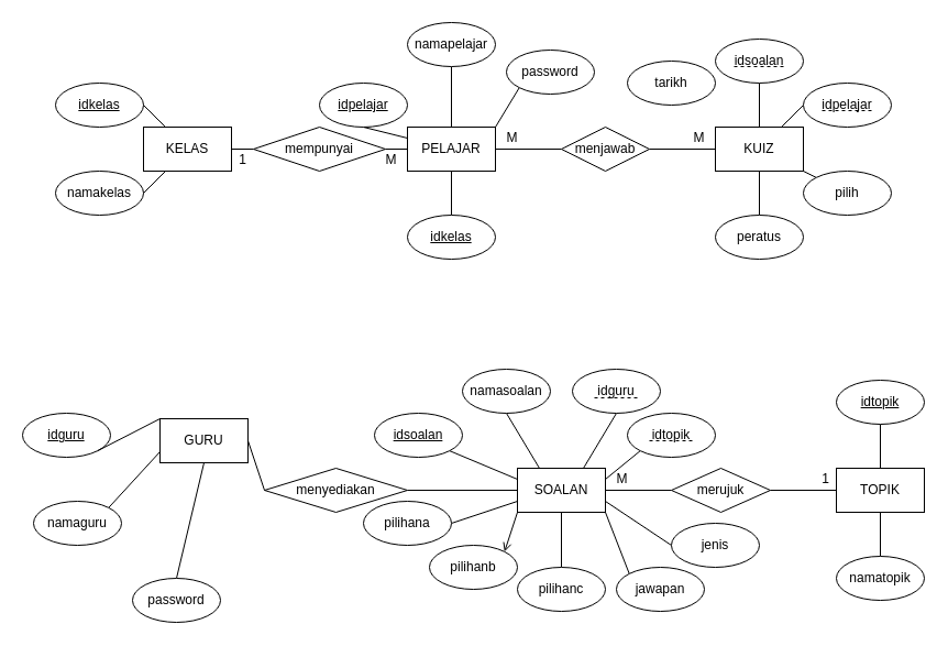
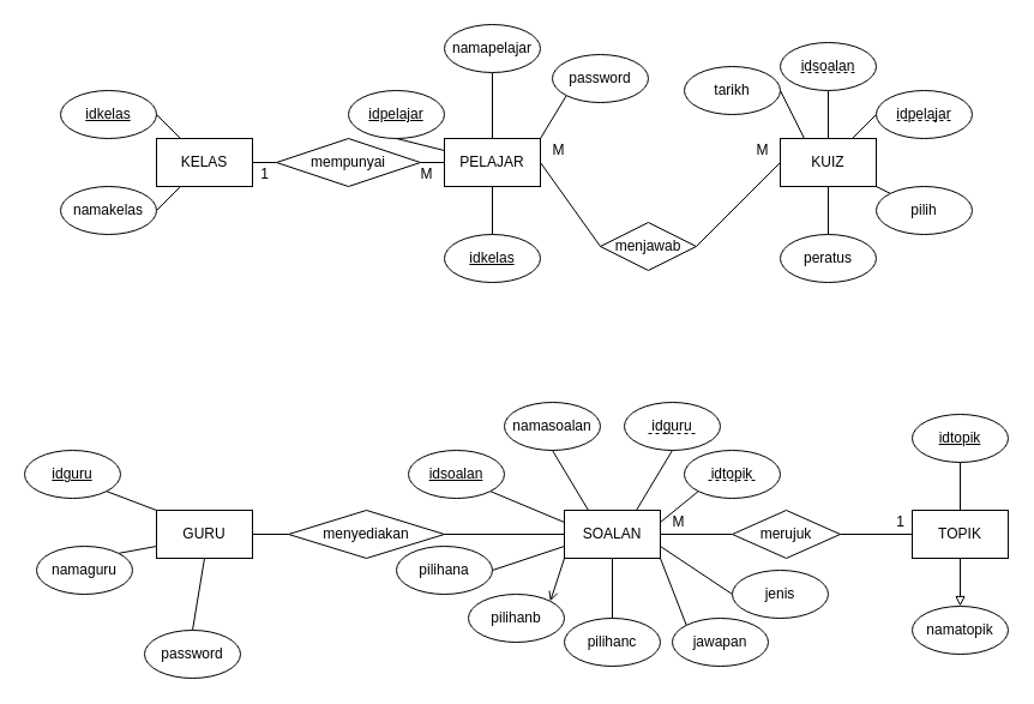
  <mxCell id="0" />
  <mxCell id="1" parent="0" />
  <mxCell id="2" value="KELAS" style="rounded=0;whiteSpace=wrap;html=1;" vertex="1" parent="1"><mxGeometry x="130" y="115" width="80" height="40" as="geometry" /></mxCell>
  <mxCell id="3" value="&lt;u&gt;idkelas&lt;/u&gt;" style="ellipse;whiteSpace=wrap;html=1;" vertex="1" parent="1"><mxGeometry x="50" y="75" width="80" height="40" as="geometry" /></mxCell>
  <mxCell id="4" value="namakelas" style="ellipse;whiteSpace=wrap;html=1;" vertex="1" parent="1"><mxGeometry x="50" y="155" width="80" height="40" as="geometry" /></mxCell>
  <mxCell id="5" value="" style="endArrow=none;html=1;rounded=0;entryX=1;entryY=0.5;entryDx=0;entryDy=0;exitX=0.25;exitY=0;exitDx=0;exitDy=0;" edge="1" parent="1" source="2" target="3"><mxGeometry width="50" height="50" relative="1" as="geometry"><mxPoint x="370" y="275" as="sourcePoint" /><mxPoint x="420" y="225" as="targetPoint" /></mxGeometry></mxCell>
  <mxCell id="6" value="" style="endArrow=none;html=1;rounded=0;entryX=0.25;entryY=1;entryDx=0;entryDy=0;exitX=1;exitY=0.5;exitDx=0;exitDy=0;" edge="1" parent="1" source="4" target="2"><mxGeometry width="50" height="50" relative="1" as="geometry"><mxPoint x="370" y="275" as="sourcePoint" /><mxPoint x="420" y="225" as="targetPoint" /></mxGeometry></mxCell>
  <mxCell id="7" style="rounded=0;orthogonalLoop=1;jettySize=auto;html=1;exitX=0;exitY=0.75;exitDx=0;exitDy=0;entryX=1;entryY=0;entryDx=0;entryDy=0;endArrow=none;endFill=0;" edge="1" parent="1" source="10" target="13"><mxGeometry relative="1" as="geometry" /></mxCell>
  <mxCell id="8" style="orthogonalLoop=1;jettySize=auto;html=1;exitX=0.5;exitY=1;exitDx=0;exitDy=0;entryX=0.5;entryY=0;entryDx=0;entryDy=0;endArrow=none;endFill=0;rounded=0;" edge="1" parent="1" source="10" target="14"><mxGeometry relative="1" as="geometry" /></mxCell>
  <mxCell id="9" style="edgeStyle=none;rounded=0;orthogonalLoop=1;jettySize=auto;html=1;exitX=1;exitY=0.5;exitDx=0;exitDy=0;entryX=0;entryY=0.5;entryDx=0;entryDy=0;endArrow=none;endFill=0;" edge="1" parent="1" source="10" target="70"><mxGeometry relative="1" as="geometry" /></mxCell>
- <mxCell id="10" value="GURU" style="rounded=0;whiteSpace=wrap;html=1;" vertex="1" parent="1"><mxGeometry x="145" y="380" width="80" height="40" as="geometry" /></mxCell>
+ <mxCell id="10" value="GURU" style="rounded=0;whiteSpace=wrap;html=1;" vertex="1" parent="1"><mxGeometry x="130" y="425" width="80" height="40" as="geometry" /></mxCell>
  <mxCell id="11" value="&lt;u&gt;idguru&lt;/u&gt;" style="ellipse;whiteSpace=wrap;html=1;" vertex="1" parent="1"><mxGeometry x="20" y="375" width="80" height="40" as="geometry" /></mxCell>
  <mxCell id="12" value="" style="endArrow=none;html=1;rounded=0;entryX=0;entryY=0;entryDx=0;entryDy=0;exitX=1;exitY=1;exitDx=0;exitDy=0;" edge="1" parent="1" source="11" target="10"><mxGeometry width="50" height="50" relative="1" as="geometry"><mxPoint x="330" y="455" as="sourcePoint" /><mxPoint x="380" y="405" as="targetPoint" /></mxGeometry></mxCell>
  <mxCell id="13" value="namaguru" style="ellipse;whiteSpace=wrap;html=1;" vertex="1" parent="1"><mxGeometry x="30" y="455" width="80" height="40" as="geometry" /></mxCell>
  <mxCell id="14" value="password" style="ellipse;whiteSpace=wrap;html=1;" vertex="1" parent="1"><mxGeometry x="120" y="525" width="80" height="40" as="geometry" /></mxCell>
  <mxCell id="15" style="edgeStyle=orthogonalEdgeStyle;rounded=0;orthogonalLoop=1;jettySize=auto;html=1;exitX=0.5;exitY=0;exitDx=0;exitDy=0;entryX=0.5;entryY=1;entryDx=0;entryDy=0;endArrow=none;endFill=0;" edge="1" parent="1" source="19" target="22"><mxGeometry relative="1" as="geometry" /></mxCell>
  <mxCell id="16" style="orthogonalLoop=1;jettySize=auto;html=1;exitX=1;exitY=0;exitDx=0;exitDy=0;entryX=0;entryY=1;entryDx=0;entryDy=0;endArrow=none;endFill=0;rounded=0;" edge="1" parent="1" source="19" target="23"><mxGeometry relative="1" as="geometry" /></mxCell>
  <mxCell id="17" style="edgeStyle=none;rounded=0;orthogonalLoop=1;jettySize=auto;html=1;exitX=0.5;exitY=1;exitDx=0;exitDy=0;entryX=0.5;entryY=0;entryDx=0;entryDy=0;endArrow=none;endFill=0;" edge="1" parent="1" source="19" target="24"><mxGeometry relative="1" as="geometry" /></mxCell>
  <mxCell id="18" style="edgeStyle=none;rounded=0;orthogonalLoop=1;jettySize=auto;html=1;exitX=0;exitY=0.5;exitDx=0;exitDy=0;entryX=1;entryY=0.5;entryDx=0;entryDy=0;endArrow=none;endFill=0;" edge="1" parent="1" source="19" target="72"><mxGeometry relative="1" as="geometry" /></mxCell>
  <mxCell id="19" value="PELAJAR" style="rounded=0;whiteSpace=wrap;html=1;" vertex="1" parent="1"><mxGeometry x="370" y="115" width="80" height="40" as="geometry" /></mxCell>
  <mxCell id="20" value="&lt;u&gt;idpelajar&lt;/u&gt;" style="ellipse;whiteSpace=wrap;html=1;" vertex="1" parent="1"><mxGeometry x="290" y="75" width="80" height="40" as="geometry" /></mxCell>
  <mxCell id="21" value="" style="endArrow=none;html=1;rounded=0;entryX=0;entryY=0.25;entryDx=0;entryDy=0;exitX=0.5;exitY=1;exitDx=0;exitDy=0;" edge="1" parent="1" source="20" target="19"><mxGeometry width="50" height="50" relative="1" as="geometry"><mxPoint x="570" y="145" as="sourcePoint" /><mxPoint x="620" y="95" as="targetPoint" /></mxGeometry></mxCell>
  <mxCell id="22" value="namapelajar" style="ellipse;whiteSpace=wrap;html=1;" vertex="1" parent="1"><mxGeometry x="370" y="20" width="80" height="40" as="geometry" /></mxCell>
  <mxCell id="23" value="password" style="ellipse;whiteSpace=wrap;html=1;" vertex="1" parent="1"><mxGeometry x="460" y="45" width="80" height="40" as="geometry" /></mxCell>
  <mxCell id="24" value="&lt;u&gt;idkelas&lt;/u&gt;" style="ellipse;whiteSpace=wrap;html=1;" vertex="1" parent="1"><mxGeometry x="370" y="195" width="80" height="40" as="geometry" /></mxCell>
  <mxCell id="25" style="edgeStyle=none;rounded=0;orthogonalLoop=1;jettySize=auto;html=1;exitX=0.5;exitY=0;exitDx=0;exitDy=0;entryX=0.5;entryY=1;entryDx=0;entryDy=0;endArrow=none;endFill=0;" edge="1" parent="1" source="30" target="35"><mxGeometry relative="1" as="geometry" /></mxCell>
+ <mxCell id="26" style="edgeStyle=none;rounded=0;orthogonalLoop=1;jettySize=auto;html=1;exitX=0.25;exitY=0;exitDx=0;exitDy=0;entryX=1;entryY=0.5;entryDx=0;entryDy=0;endArrow=none;endFill=0;" edge="1" parent="1" source="30" target="37"><mxGeometry relative="1" as="geometry" /></mxCell>
  <mxCell id="27" style="edgeStyle=none;rounded=0;orthogonalLoop=1;jettySize=auto;html=1;exitX=0.75;exitY=0;exitDx=0;exitDy=0;entryX=0;entryY=0.5;entryDx=0;entryDy=0;endArrow=none;endFill=0;" edge="1" parent="1" source="30" target="32"><mxGeometry relative="1" as="geometry" /></mxCell>
  <mxCell id="28" style="edgeStyle=none;rounded=0;orthogonalLoop=1;jettySize=auto;html=1;exitX=1;exitY=1;exitDx=0;exitDy=0;entryX=0;entryY=0;entryDx=0;entryDy=0;endArrow=none;endFill=0;" edge="1" parent="1" source="30" target="38"><mxGeometry relative="1" as="geometry" /></mxCell>
  <mxCell id="29" style="edgeStyle=none;rounded=0;orthogonalLoop=1;jettySize=auto;html=1;exitX=0.5;exitY=1;exitDx=0;exitDy=0;entryX=0.5;entryY=0;entryDx=0;entryDy=0;endArrow=none;endFill=0;" edge="1" parent="1" source="30" target="39"><mxGeometry relative="1" as="geometry" /></mxCell>
  <mxCell id="30" value="KUIZ" style="rounded=0;whiteSpace=wrap;html=1;" vertex="1" parent="1"><mxGeometry x="650" y="115" width="80" height="40" as="geometry" /></mxCell>
  <mxCell id="31" value="" style="group" vertex="1" connectable="0" parent="1"><mxGeometry x="730" y="75" width="80" height="40" as="geometry" /></mxCell>
  <mxCell id="32" value="&lt;span&gt;idpelajar&lt;/span&gt;" style="ellipse;whiteSpace=wrap;html=1;fixDash=0;fontStyle=0" vertex="1" parent="31"><mxGeometry width="80" height="40" as="geometry" /></mxCell>
  <mxCell id="33" value="" style="endArrow=none;dashed=1;html=1;rounded=0;" edge="1" parent="31"><mxGeometry width="50" height="50" relative="1" as="geometry"><mxPoint x="17" y="25.0" as="sourcePoint" /><mxPoint x="65" y="25.0" as="targetPoint" /><Array as="points" /></mxGeometry></mxCell>
  <mxCell id="34" value="" style="group" vertex="1" connectable="0" parent="1"><mxGeometry x="650" y="35" width="80" height="40" as="geometry" /></mxCell>
  <mxCell id="35" value="&lt;span&gt;idsoalan&lt;/span&gt;" style="ellipse;whiteSpace=wrap;html=1;fixDash=0;fontStyle=0" vertex="1" parent="34"><mxGeometry width="80" height="40" as="geometry" /></mxCell>
  <mxCell id="36" value="" style="endArrow=none;dashed=1;html=1;rounded=0;" edge="1" parent="34"><mxGeometry width="50" height="50" relative="1" as="geometry"><mxPoint x="17" y="25.0" as="sourcePoint" /><mxPoint x="65" y="25.0" as="targetPoint" /><Array as="points" /></mxGeometry></mxCell>
  <mxCell id="37" value="tarikh" style="ellipse;whiteSpace=wrap;html=1;" vertex="1" parent="1"><mxGeometry x="570" y="55" width="80" height="40" as="geometry" /></mxCell>
  <mxCell id="38" value="pilih" style="ellipse;whiteSpace=wrap;html=1;" vertex="1" parent="1"><mxGeometry x="730" y="155" width="80" height="40" as="geometry" /></mxCell>
  <mxCell id="39" value="peratus" style="ellipse;whiteSpace=wrap;html=1;" vertex="1" parent="1"><mxGeometry x="650" y="195" width="80" height="40" as="geometry" /></mxCell>
  <mxCell id="40" style="rounded=0;orthogonalLoop=1;jettySize=auto;html=1;exitX=0.75;exitY=0;exitDx=0;exitDy=0;entryX=0.5;entryY=1;entryDx=0;entryDy=0;endArrow=none;endFill=0;" edge="1" parent="1" source="50" target="67"><mxGeometry relative="1" as="geometry" /></mxCell>
  <mxCell id="41" style="edgeStyle=none;rounded=0;orthogonalLoop=1;jettySize=auto;html=1;exitX=1;exitY=0.25;exitDx=0;exitDy=0;entryX=0;entryY=1;entryDx=0;entryDy=0;endArrow=none;endFill=0;" edge="1" parent="1" source="50" target="64"><mxGeometry relative="1" as="geometry" /></mxCell>
  <mxCell id="42" style="edgeStyle=none;rounded=0;orthogonalLoop=1;jettySize=auto;html=1;exitX=1;exitY=0.75;exitDx=0;exitDy=0;entryX=0;entryY=0.5;entryDx=0;entryDy=0;endArrow=none;endFill=0;" edge="1" parent="1" source="50" target="53"><mxGeometry relative="1" as="geometry" /></mxCell>
  <mxCell id="43" style="edgeStyle=none;rounded=0;orthogonalLoop=1;jettySize=auto;html=1;exitX=1;exitY=1;exitDx=0;exitDy=0;entryX=0;entryY=0;entryDx=0;entryDy=0;endArrow=none;endFill=0;" edge="1" parent="1" source="50" target="54"><mxGeometry relative="1" as="geometry" /></mxCell>
  <mxCell id="44" style="edgeStyle=none;rounded=0;orthogonalLoop=1;jettySize=auto;html=1;exitX=0;exitY=1;exitDx=0;exitDy=0;entryX=1;entryY=0;entryDx=0;entryDy=0;endArrow=open;endFill=0;" edge="1" parent="1" source="50" target="56"><mxGeometry relative="1" as="geometry" /></mxCell>
  <mxCell id="45" style="edgeStyle=none;rounded=0;orthogonalLoop=1;jettySize=auto;html=1;exitX=0;exitY=0.75;exitDx=0;exitDy=0;entryX=1;entryY=0.5;entryDx=0;entryDy=0;endArrow=none;endFill=0;" edge="1" parent="1" source="50" target="57"><mxGeometry relative="1" as="geometry" /></mxCell>
  <mxCell id="46" style="edgeStyle=none;rounded=0;orthogonalLoop=1;jettySize=auto;html=1;exitX=0.5;exitY=1;exitDx=0;exitDy=0;entryX=0.5;entryY=0;entryDx=0;entryDy=0;endArrow=none;endFill=0;" edge="1" parent="1" source="50" target="55"><mxGeometry relative="1" as="geometry" /></mxCell>
  <mxCell id="47" style="edgeStyle=none;rounded=0;orthogonalLoop=1;jettySize=auto;html=1;exitX=0;exitY=0.25;exitDx=0;exitDy=0;entryX=1;entryY=1;entryDx=0;entryDy=0;endArrow=none;endFill=0;" edge="1" parent="1" source="50" target="51"><mxGeometry relative="1" as="geometry" /></mxCell>
  <mxCell id="48" style="edgeStyle=none;rounded=0;orthogonalLoop=1;jettySize=auto;html=1;exitX=0.25;exitY=0;exitDx=0;exitDy=0;entryX=0.5;entryY=1;entryDx=0;entryDy=0;endArrow=none;endFill=0;" edge="1" parent="1" source="50" target="52"><mxGeometry relative="1" as="geometry" /></mxCell>
  <mxCell id="49" style="edgeStyle=none;rounded=0;orthogonalLoop=1;jettySize=auto;html=1;exitX=1;exitY=0.5;exitDx=0;exitDy=0;entryX=0;entryY=0.5;entryDx=0;entryDy=0;endArrow=none;endFill=0;" edge="1" parent="1" source="50" target="76"><mxGeometry relative="1" as="geometry" /></mxCell>
  <mxCell id="50" value="SOALAN" style="rounded=0;whiteSpace=wrap;html=1;" vertex="1" parent="1"><mxGeometry x="470" y="425" width="80" height="40" as="geometry" /></mxCell>
  <mxCell id="51" value="idsoalan" style="ellipse;whiteSpace=wrap;html=1;fontStyle=4" vertex="1" parent="1"><mxGeometry x="340" y="375" width="80" height="40" as="geometry" /></mxCell>
  <mxCell id="52" value="namasoalan" style="ellipse;whiteSpace=wrap;html=1;" vertex="1" parent="1"><mxGeometry x="420" y="335" width="80" height="40" as="geometry" /></mxCell>
  <mxCell id="53" value="jenis" style="ellipse;whiteSpace=wrap;html=1;" vertex="1" parent="1"><mxGeometry x="610" y="475" width="80" height="40" as="geometry" /></mxCell>
  <mxCell id="54" value="jawapan" style="ellipse;whiteSpace=wrap;html=1;" vertex="1" parent="1"><mxGeometry x="560" y="515" width="80" height="40" as="geometry" /></mxCell>
  <mxCell id="55" value="pilihanc" style="ellipse;whiteSpace=wrap;html=1;" vertex="1" parent="1"><mxGeometry x="470" y="515" width="80" height="40" as="geometry" /></mxCell>
  <mxCell id="56" value="pilihanb" style="ellipse;whiteSpace=wrap;html=1;" vertex="1" parent="1"><mxGeometry x="390" y="495" width="80" height="40" as="geometry" /></mxCell>
  <mxCell id="57" value="pilihana" style="ellipse;whiteSpace=wrap;html=1;" vertex="1" parent="1"><mxGeometry x="330" y="455" width="80" height="40" as="geometry" /></mxCell>
  <mxCell id="58" style="edgeStyle=none;rounded=0;orthogonalLoop=1;jettySize=auto;html=1;exitX=0.5;exitY=0;exitDx=0;exitDy=0;entryX=0.5;entryY=1;entryDx=0;entryDy=0;endArrow=none;endFill=0;" edge="1" parent="1" source="60" target="61"><mxGeometry relative="1" as="geometry" /></mxCell>
- <mxCell id="59" style="edgeStyle=none;rounded=0;orthogonalLoop=1;jettySize=auto;html=1;exitX=0.5;exitY=1;exitDx=0;exitDy=0;entryX=0.5;entryY=0;entryDx=0;entryDy=0;endArrow=none;endFill=0;" edge="1" parent="1" source="60" target="62"><mxGeometry relative="1" as="geometry" /></mxCell>
+ <mxCell id="59" style="edgeStyle=none;rounded=0;orthogonalLoop=1;jettySize=auto;html=1;exitX=0.5;exitY=1;exitDx=0;exitDy=0;entryX=0.5;entryY=0;entryDx=0;entryDy=0;endArrow=block;endFill=0;" edge="1" parent="1" source="60" target="62"><mxGeometry relative="1" as="geometry" /></mxCell>
  <mxCell id="60" value="TOPIK" style="rounded=0;whiteSpace=wrap;html=1;" vertex="1" parent="1"><mxGeometry x="760" y="425" width="80" height="40" as="geometry" /></mxCell>
  <mxCell id="61" value="idtopik" style="ellipse;whiteSpace=wrap;html=1;fontStyle=4" vertex="1" parent="1"><mxGeometry x="760" y="345" width="80" height="40" as="geometry" /></mxCell>
  <mxCell id="62" value="namatopik" style="ellipse;whiteSpace=wrap;html=1;" vertex="1" parent="1"><mxGeometry x="760" y="505" width="80" height="40" as="geometry" /></mxCell>
  <mxCell id="63" value="" style="group" vertex="1" connectable="0" parent="1"><mxGeometry x="570" y="375" width="80" height="40" as="geometry" /></mxCell>
  <mxCell id="64" value="idtopik" style="ellipse;whiteSpace=wrap;html=1;" vertex="1" parent="63"><mxGeometry width="80" height="40" as="geometry" /></mxCell>
  <mxCell id="65" value="" style="endArrow=none;dashed=1;html=1;rounded=0;" edge="1" parent="63"><mxGeometry width="50" height="50" relative="1" as="geometry"><mxPoint x="20" y="25" as="sourcePoint" /><mxPoint x="60" y="25" as="targetPoint" /><Array as="points" /></mxGeometry></mxCell>
  <mxCell id="66" value="" style="group" vertex="1" connectable="0" parent="1"><mxGeometry x="520" y="335" width="80" height="40" as="geometry" /></mxCell>
  <mxCell id="67" value="idguru" style="ellipse;whiteSpace=wrap;html=1;" vertex="1" parent="66"><mxGeometry width="80" height="40" as="geometry" /></mxCell>
  <mxCell id="68" value="" style="endArrow=none;dashed=1;html=1;rounded=0;" edge="1" parent="66"><mxGeometry width="50" height="50" relative="1" as="geometry"><mxPoint x="20" y="26" as="sourcePoint" /><mxPoint x="60" y="26" as="targetPoint" /><Array as="points" /></mxGeometry></mxCell>
  <mxCell id="69" style="edgeStyle=none;rounded=0;orthogonalLoop=1;jettySize=auto;html=1;exitX=1;exitY=0.5;exitDx=0;exitDy=0;entryX=0;entryY=0.5;entryDx=0;entryDy=0;endArrow=none;endFill=0;" edge="1" parent="1" source="70" target="50"><mxGeometry relative="1" as="geometry" /></mxCell>
  <mxCell id="70" value="menyediakan" style="rhombus;whiteSpace=wrap;html=1;" vertex="1" parent="1"><mxGeometry x="240" y="425" width="130" height="40" as="geometry" /></mxCell>
  <mxCell id="71" style="edgeStyle=none;rounded=0;orthogonalLoop=1;jettySize=auto;html=1;exitX=0;exitY=0.5;exitDx=0;exitDy=0;entryX=1;entryY=0.5;entryDx=0;entryDy=0;endArrow=none;endFill=0;" edge="1" parent="1" source="72" target="2"><mxGeometry relative="1" as="geometry" /></mxCell>
  <mxCell id="72" value="mempunyai" style="rhombus;whiteSpace=wrap;html=1;" vertex="1" parent="1"><mxGeometry x="230" y="115" width="120" height="40" as="geometry" /></mxCell>
  <mxCell id="73" value="1" style="text;html=1;align=center;verticalAlign=middle;resizable=0;points=[];autosize=1;strokeColor=none;fillColor=none;" vertex="1" parent="1"><mxGeometry x="210" y="135" width="20" height="20" as="geometry" /></mxCell>
  <mxCell id="74" value="M" style="text;html=1;align=center;verticalAlign=middle;resizable=0;points=[];autosize=1;strokeColor=none;fillColor=none;" vertex="1" parent="1"><mxGeometry x="340" y="135" width="30" height="20" as="geometry" /></mxCell>
  <mxCell id="75" style="edgeStyle=none;rounded=0;orthogonalLoop=1;jettySize=auto;html=1;exitX=1;exitY=0.5;exitDx=0;exitDy=0;entryX=0;entryY=0.5;entryDx=0;entryDy=0;endArrow=none;endFill=0;" edge="1" parent="1" source="76" target="60"><mxGeometry relative="1" as="geometry" /></mxCell>
  <mxCell id="76" value="merujuk" style="rhombus;whiteSpace=wrap;html=1;" vertex="1" parent="1"><mxGeometry x="610" y="425" width="90" height="40" as="geometry" /></mxCell>
  <mxCell id="77" value="1" style="text;html=1;align=center;verticalAlign=middle;resizable=0;points=[];autosize=1;strokeColor=none;fillColor=none;" vertex="1" parent="1"><mxGeometry x="740" y="425" width="20" height="20" as="geometry" /></mxCell>
  <mxCell id="78" value="M" style="text;html=1;align=center;verticalAlign=middle;resizable=0;points=[];autosize=1;strokeColor=none;fillColor=none;" vertex="1" parent="1"><mxGeometry x="550" y="425" width="30" height="20" as="geometry" /></mxCell>
  <mxCell id="79" style="edgeStyle=none;rounded=0;orthogonalLoop=1;jettySize=auto;html=1;exitX=0;exitY=0.5;exitDx=0;exitDy=0;entryX=1;entryY=0.5;entryDx=0;entryDy=0;endArrow=none;endFill=0;" edge="1" parent="1" source="81" target="19"><mxGeometry relative="1" as="geometry" /></mxCell>
  <mxCell id="80" style="edgeStyle=none;rounded=0;orthogonalLoop=1;jettySize=auto;html=1;exitX=1;exitY=0.5;exitDx=0;exitDy=0;entryX=0;entryY=0.5;entryDx=0;entryDy=0;endArrow=none;endFill=0;" edge="1" parent="1" source="81" target="30"><mxGeometry relative="1" as="geometry" /></mxCell>
- <mxCell id="81" value="menjawab" style="rhombus;whiteSpace=wrap;html=1;" vertex="1" parent="1"><mxGeometry x="510" y="115" width="80" height="40" as="geometry" /></mxCell>
+ <mxCell id="81" value="menjawab" style="rhombus;whiteSpace=wrap;html=1;" vertex="1" parent="1"><mxGeometry x="500" y="185" width="80" height="40" as="geometry" /></mxCell>
  <mxCell id="82" value="M" style="text;html=1;align=center;verticalAlign=middle;resizable=0;points=[];autosize=1;strokeColor=none;fillColor=none;" vertex="1" parent="1"><mxGeometry x="450" y="115" width="30" height="20" as="geometry" /></mxCell>
  <mxCell id="83" value="M" style="text;html=1;align=center;verticalAlign=middle;resizable=0;points=[];autosize=1;strokeColor=none;fillColor=none;" vertex="1" parent="1"><mxGeometry x="620" y="115" width="30" height="20" as="geometry" /></mxCell>
